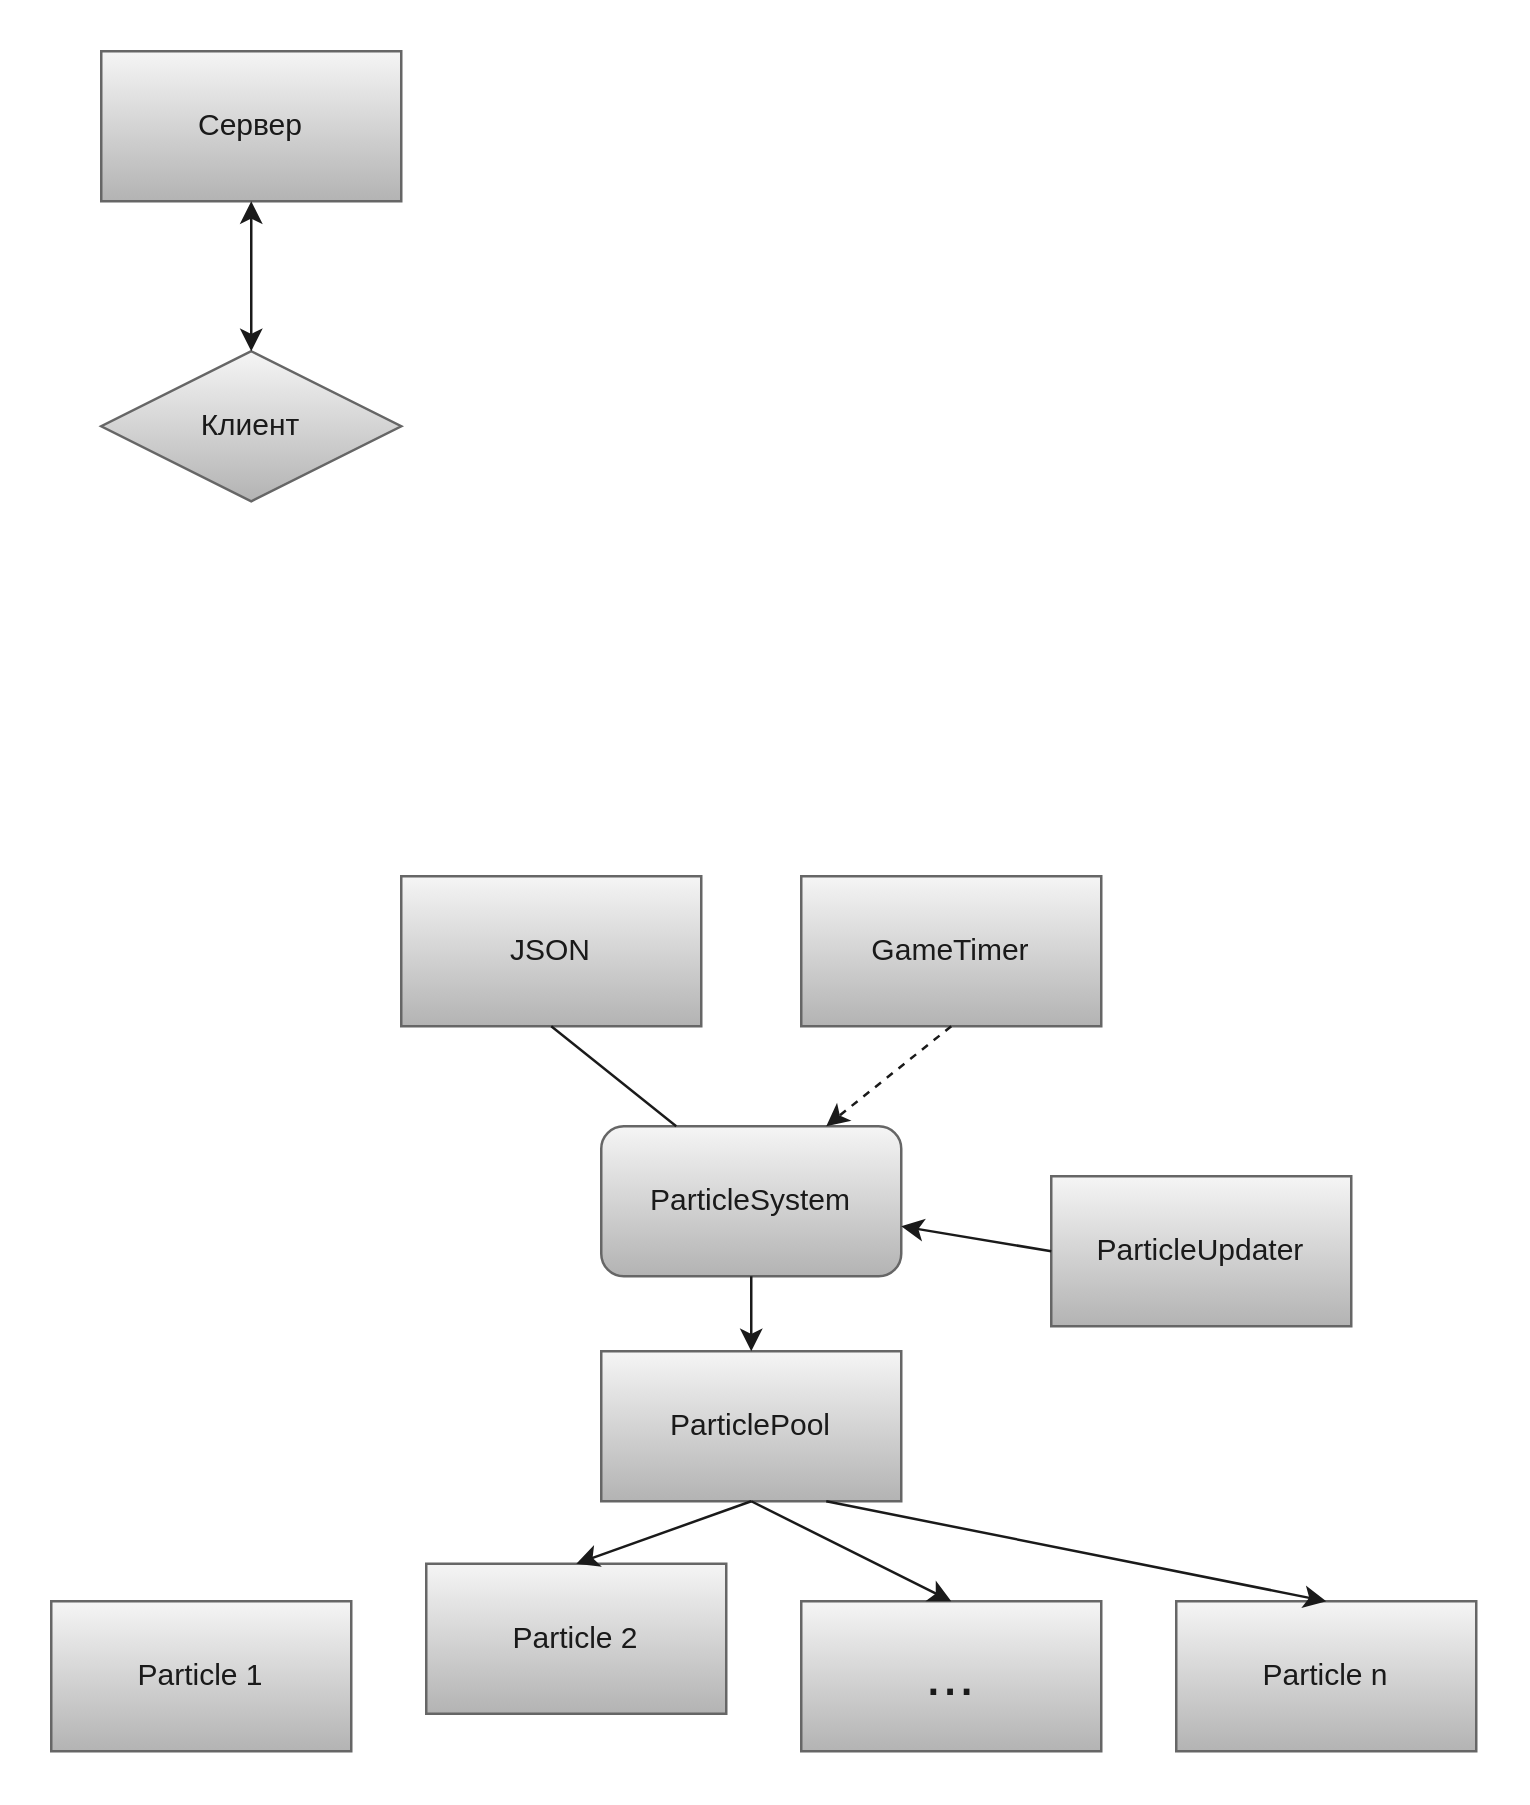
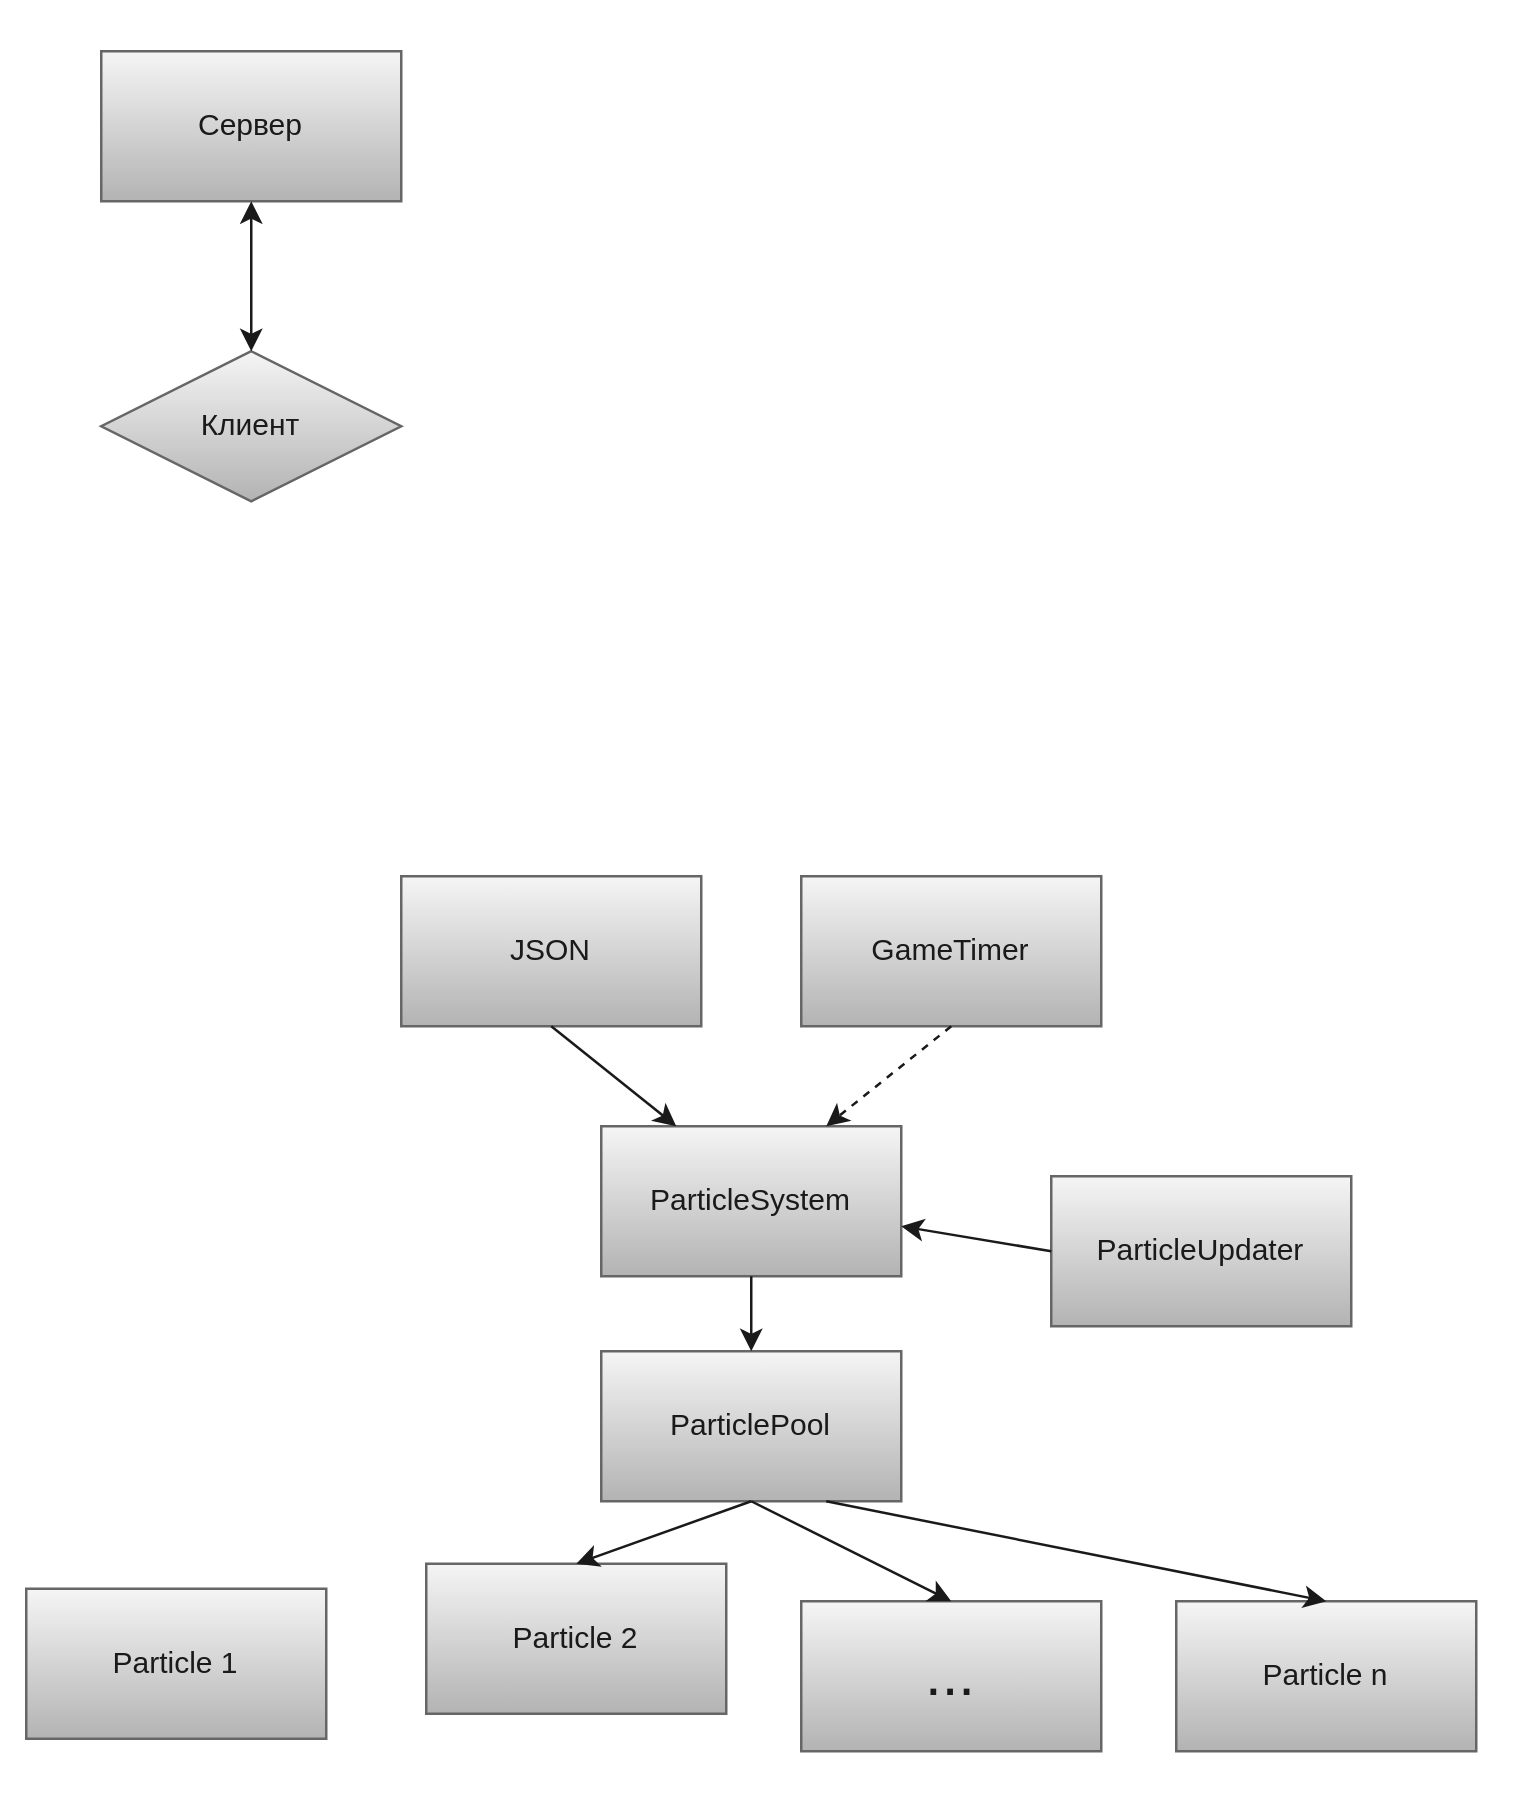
  <mxCell id="0" />
  <mxCell id="1" parent="0" />
  <mxCell id="2" value="" style="group" parent="1" vertex="1" connectable="0"><mxGeometry x="40" y="20" width="120" height="180" as="geometry" /></mxCell>
  <mxCell id="3" value="" style="rounded=0;whiteSpace=wrap;html=1;fillColor=#f5f5f5;strokeColor=#666666;gradientColor=#b3b3b3;" parent="2" vertex="1"><mxGeometry width="120" height="60" as="geometry" /></mxCell>
  <mxCell id="4" value="Сервер" style="text;html=1;align=center;verticalAlign=middle;whiteSpace=wrap;rounded=0;fontColor=#1A1A1A;" parent="2" vertex="1"><mxGeometry x="25" y="12.5" width="70" height="35" as="geometry" /></mxCell>
  <mxCell id="5" value="&lt;font color=&quot;#1a1a1a&quot;&gt;Клиент&lt;br&gt;&lt;/font&gt;" style="rhombus;whiteSpace=wrap;html=1;fillColor=#f5f5f5;strokeColor=#666666;gradientColor=#b3b3b3;" parent="2" vertex="1"><mxGeometry y="120" width="120" height="60" as="geometry" /></mxCell>
  <mxCell id="6" value="" style="endArrow=classic;startArrow=classic;html=1;rounded=0;labelBackgroundColor=default;strokeColor=#1A1A1A;exitX=0.5;exitY=0;exitDx=0;exitDy=0;entryX=0.5;entryY=1;entryDx=0;entryDy=0;" parent="2" source="5" target="3" edge="1"><mxGeometry width="50" height="50" relative="1" as="geometry"><mxPoint x="100" y="110" as="sourcePoint" /><mxPoint x="80" y="80" as="targetPoint" /></mxGeometry></mxCell>
- <mxCell id="7" value="&lt;font color=&quot;#1a1a1a&quot;&gt;ParticleSystem&lt;br&gt;&lt;/font&gt;" style="whiteSpace=wrap;html=1;fillColor=#f5f5f5;strokeColor=#666666;gradientColor=#b3b3b3;rounded=1;" parent="1" vertex="1"><mxGeometry x="240" y="450" width="120" height="60" as="geometry" /></mxCell>
+ <mxCell id="7" value="&lt;font color=&quot;#1a1a1a&quot;&gt;ParticleSystem&lt;br&gt;&lt;/font&gt;" style="rounded=0;whiteSpace=wrap;html=1;fillColor=#f5f5f5;strokeColor=#666666;gradientColor=#b3b3b3;" parent="1" vertex="1"><mxGeometry x="240" y="450" width="120" height="60" as="geometry" /></mxCell>
  <mxCell id="8" value="&lt;font color=&quot;#1a1a1a&quot;&gt;ParticlePool&lt;br&gt;&lt;/font&gt;" style="rounded=0;whiteSpace=wrap;html=1;fillColor=#f5f5f5;strokeColor=#666666;gradientColor=#b3b3b3;" parent="1" vertex="1"><mxGeometry x="240" y="540" width="120" height="60" as="geometry" /></mxCell>
  <mxCell id="9" value="&lt;font color=&quot;#1a1a1a&quot;&gt;ParticleUpdater&lt;br&gt;&lt;/font&gt;" style="rounded=0;whiteSpace=wrap;html=1;fillColor=#f5f5f5;strokeColor=#666666;gradientColor=#b3b3b3;" parent="1" vertex="1"><mxGeometry x="420" y="470" width="120" height="60" as="geometry" /></mxCell>
  <mxCell id="10" value="&lt;font color=&quot;#1a1a1a&quot;&gt;JSON&lt;br&gt;&lt;/font&gt;" style="rounded=0;whiteSpace=wrap;html=1;fillColor=#f5f5f5;strokeColor=#666666;gradientColor=#b3b3b3;" parent="1" vertex="1"><mxGeometry x="160" y="350" width="120" height="60" as="geometry" /></mxCell>
  <mxCell id="11" value="&lt;font color=&quot;#1a1a1a&quot;&gt;GameTimer&lt;br&gt;&lt;/font&gt;" style="rounded=0;whiteSpace=wrap;html=1;fillColor=#f5f5f5;strokeColor=#666666;gradientColor=#b3b3b3;" parent="1" vertex="1"><mxGeometry x="320" y="350" width="120" height="60" as="geometry" /></mxCell>
- <mxCell id="12" value="&lt;font color=&quot;#1a1a1a&quot;&gt;Particle 1&lt;br&gt;&lt;/font&gt;" style="rounded=0;whiteSpace=wrap;html=1;fillColor=#f5f5f5;strokeColor=#666666;gradientColor=#b3b3b3;" parent="1" vertex="1"><mxGeometry x="20" y="640" width="120" height="60" as="geometry" /></mxCell>
+ <mxCell id="12" value="&lt;font color=&quot;#1a1a1a&quot;&gt;Particle 1&lt;br&gt;&lt;/font&gt;" style="rounded=0;whiteSpace=wrap;html=1;fillColor=#f5f5f5;strokeColor=#666666;gradientColor=#b3b3b3;" parent="1" vertex="1"><mxGeometry x="10" y="635" width="120" height="60" as="geometry" /></mxCell>
  <mxCell id="13" value="&lt;font color=&quot;#1a1a1a&quot;&gt;Particle 2&lt;br&gt;&lt;/font&gt;" style="rounded=0;whiteSpace=wrap;html=1;fillColor=#f5f5f5;strokeColor=#666666;gradientColor=#b3b3b3;" parent="1" vertex="1"><mxGeometry x="170" y="625" width="120" height="60" as="geometry" /></mxCell>
  <mxCell id="14" value="&lt;font color=&quot;#1a1a1a&quot; style=&quot;font-size: 24px;&quot;&gt;...&lt;br style=&quot;font-size: 24px;&quot;&gt;&lt;/font&gt;" style="rounded=0;whiteSpace=wrap;html=1;fillColor=#f5f5f5;strokeColor=#666666;gradientColor=#b3b3b3;fontSize=24;" parent="1" vertex="1"><mxGeometry x="320" y="640" width="120" height="60" as="geometry" /></mxCell>
  <mxCell id="15" value="&lt;font color=&quot;#1a1a1a&quot;&gt;Particle n&lt;br&gt;&lt;/font&gt;" style="rounded=0;whiteSpace=wrap;html=1;fillColor=#f5f5f5;strokeColor=#666666;gradientColor=#b3b3b3;" parent="1" vertex="1"><mxGeometry x="470" y="640" width="120" height="60" as="geometry" /></mxCell>
- <mxCell id="16" value="" style="endArrow=none;html=1;rounded=0;entryX=0.25;entryY=0;entryDx=0;entryDy=0;strokeColor=#1A1A1A;exitX=0.5;exitY=1;exitDx=0;exitDy=0;" parent="1" source="10" target="7" edge="1"><mxGeometry width="50" height="50" relative="1" as="geometry"><mxPoint x="300" y="410" as="sourcePoint" /><mxPoint x="410" y="410" as="targetPoint" /></mxGeometry></mxCell>
+ <mxCell id="16" value="" style="endArrow=classic;html=1;rounded=0;entryX=0.25;entryY=0;entryDx=0;entryDy=0;strokeColor=#1A1A1A;exitX=0.5;exitY=1;exitDx=0;exitDy=0;" parent="1" source="10" target="7" edge="1"><mxGeometry width="50" height="50" relative="1" as="geometry"><mxPoint x="300" y="410" as="sourcePoint" /><mxPoint x="410" y="410" as="targetPoint" /></mxGeometry></mxCell>
  <mxCell id="17" value="" style="endArrow=classic;html=1;rounded=0;entryX=0.5;entryY=0;entryDx=0;entryDy=0;strokeColor=#1A1A1A;exitX=0.5;exitY=1;exitDx=0;exitDy=0;" parent="1" source="7" target="8" edge="1"><mxGeometry width="50" height="50" relative="1" as="geometry"><mxPoint x="230" y="420" as="sourcePoint" /><mxPoint x="310" y="460" as="targetPoint" /></mxGeometry></mxCell>
  <mxCell id="18" value="" style="endArrow=classic;html=1;rounded=0;strokeColor=#1A1A1A;exitX=0;exitY=0.5;exitDx=0;exitDy=0;" parent="1" source="9" target="7" edge="1"><mxGeometry width="50" height="50" relative="1" as="geometry"><mxPoint x="310" y="520" as="sourcePoint" /><mxPoint x="310" y="550" as="targetPoint" /></mxGeometry></mxCell>
  <mxCell id="19" value="" style="endArrow=classic;html=1;rounded=0;entryX=0.75;entryY=0;entryDx=0;entryDy=0;strokeColor=#1A1A1A;exitX=0.5;exitY=1;exitDx=0;exitDy=0;dashed=1;" parent="1" source="11" target="7" edge="1"><mxGeometry width="50" height="50" relative="1" as="geometry"><mxPoint x="430" y="510" as="sourcePoint" /><mxPoint x="310" y="550" as="targetPoint" /></mxGeometry></mxCell>
  <mxCell id="20" value="" style="endArrow=classic;html=1;rounded=0;entryX=0.5;entryY=0;entryDx=0;entryDy=0;strokeColor=#1A1A1A;exitX=0.75;exitY=1;exitDx=0;exitDy=0;" parent="1" source="8" target="15" edge="1"><mxGeometry width="50" height="50" relative="1" as="geometry"><mxPoint x="430" y="510" as="sourcePoint" /><mxPoint x="310" y="550" as="targetPoint" /></mxGeometry></mxCell>
  <mxCell id="21" value="" style="endArrow=classic;html=1;rounded=0;entryX=0.5;entryY=0;entryDx=0;entryDy=0;strokeColor=#1A1A1A;exitX=0.5;exitY=1;exitDx=0;exitDy=0;" parent="1" source="8" target="14" edge="1"><mxGeometry width="50" height="50" relative="1" as="geometry"><mxPoint x="340" y="610" as="sourcePoint" /><mxPoint x="540" y="650" as="targetPoint" /></mxGeometry></mxCell>
  <mxCell id="22" value="" style="endArrow=classic;html=1;rounded=0;entryX=0.5;entryY=0;entryDx=0;entryDy=0;strokeColor=#1A1A1A;exitX=0.5;exitY=1;exitDx=0;exitDy=0;" parent="1" source="8" target="13" edge="1"><mxGeometry width="50" height="50" relative="1" as="geometry"><mxPoint x="310" y="610" as="sourcePoint" /><mxPoint x="390" y="650" as="targetPoint" /></mxGeometry></mxCell>
